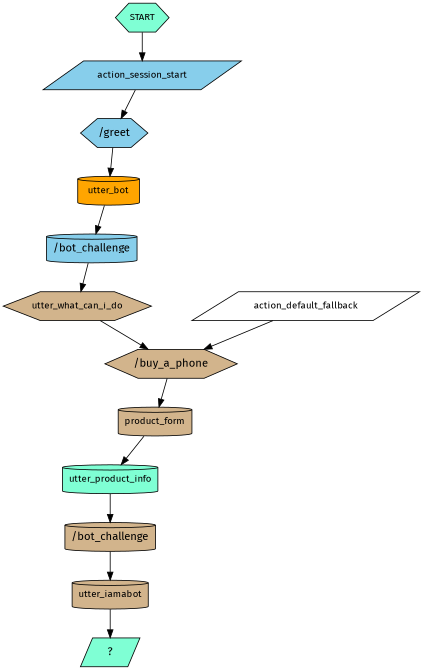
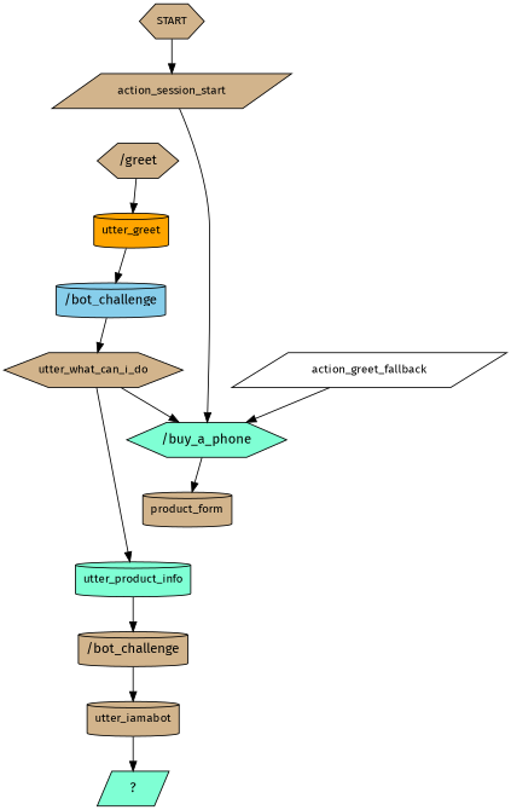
  digraph {
    fontname="Fira Sans"
    node [fillcolor=tan fontname="Fira Sans" fontsize=12 shape=cylinder style=filled]
    edge [fontname="Fira Sans"]
-   n1 [fillcolor=aquamarine label=START shape=hexagon]
-   n2 [fillcolor=skyblue label=action_session_start shape=parallelogram]
-   n3 [fillcolor=skyblue label="/greet" shape=hexagon fontsize=""]
-   n4 [fillcolor=orange label=utter_bot]
+   n1 [label=START shape=hexagon]
+   n2 [label=action_session_start shape=parallelogram]
+   n3 [label="/greet" shape=hexagon fontsize=""]
+   n4 [fillcolor=orange label=utter_greet]
    n5 [fillcolor=skyblue label="/bot_challenge" fontsize=""]
    n6 [label=utter_what_can_i_do shape=hexagon]
-   n7 [label="/buy_a_phone" shape=hexagon fontsize=""]
-   n8 [fillcolor=white label=action_default_fallback shape=parallelogram]
+   n7 [fillcolor=aquamarine label="/buy_a_phone" shape=hexagon fontsize=""]
+   n8 [fillcolor=white label=action_greet_fallback shape=parallelogram]
    n9 [label=product_form]
    n10 [fillcolor=aquamarine label=utter_product_info]
    n11 [label="/bot_challenge" fontsize=""]
    n12 [label=utter_iamabot]
    n13 [fillcolor=aquamarine label="  ?  " shape=parallelogram fontsize=""]
    n1 -> n2
-   n2 -> n3
+   n2 -> n7
    n3 -> n4
    n4 -> n5
    n5 -> n6
    n6 -> n7
    n7 -> n9
    n8 -> n7
-   n9 -> n10
+   n6 -> n10
    n10 -> n11
    n11 -> n12
    n12 -> n13
  }
